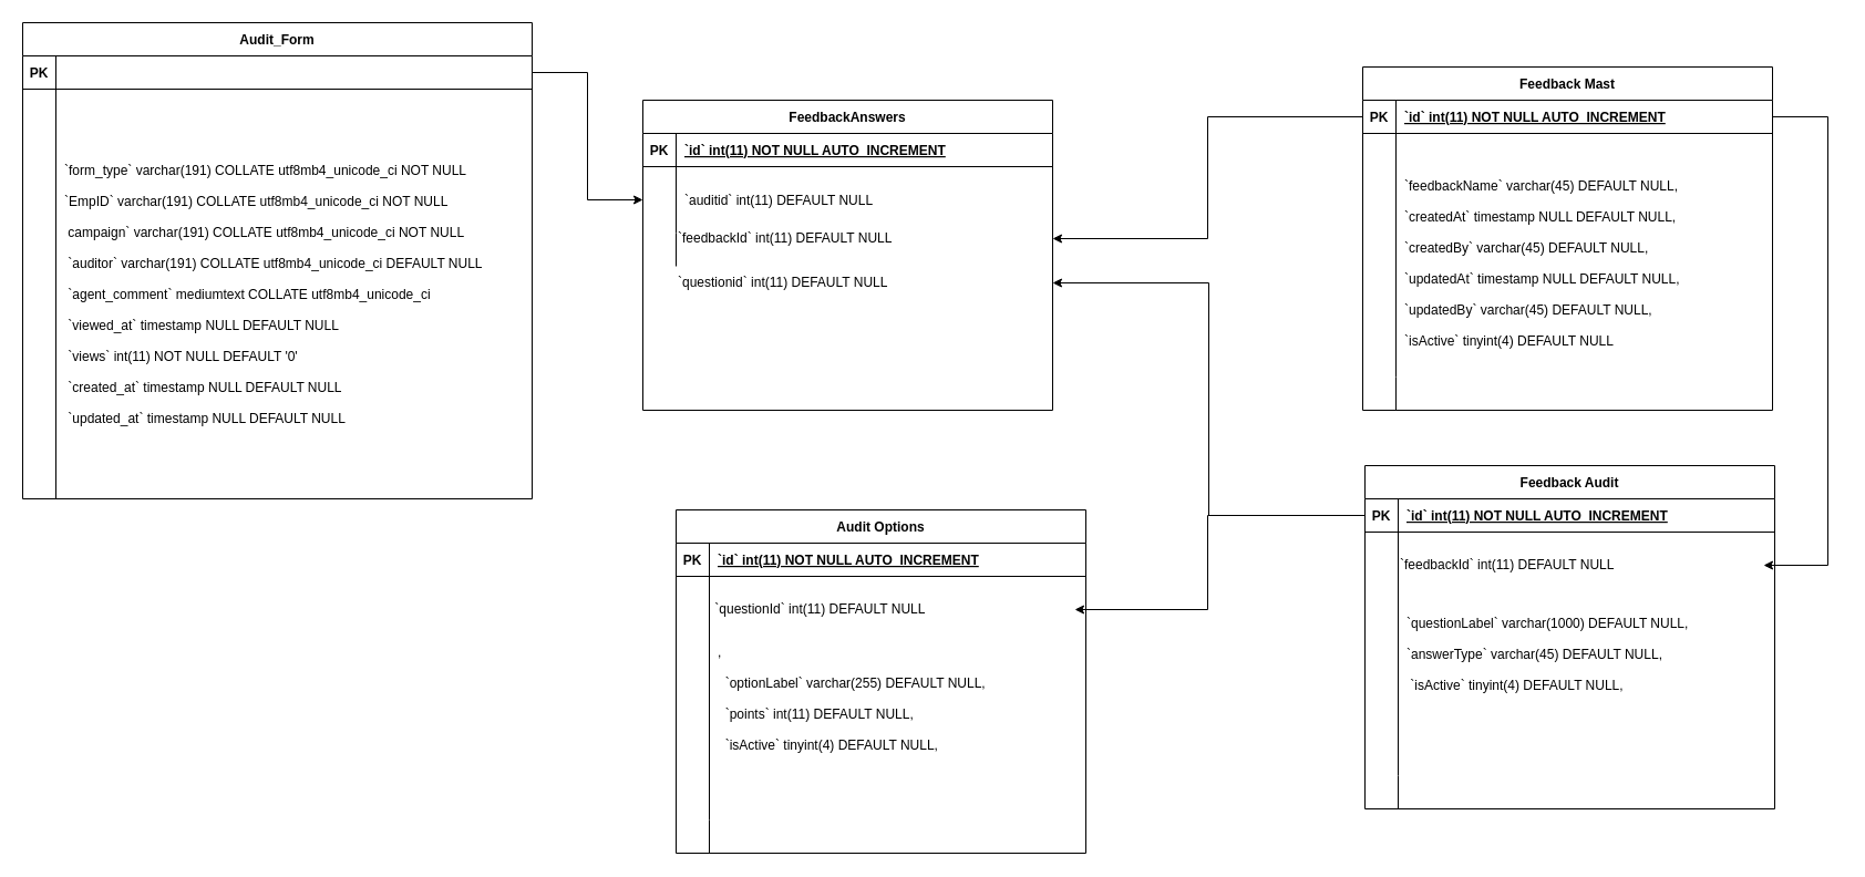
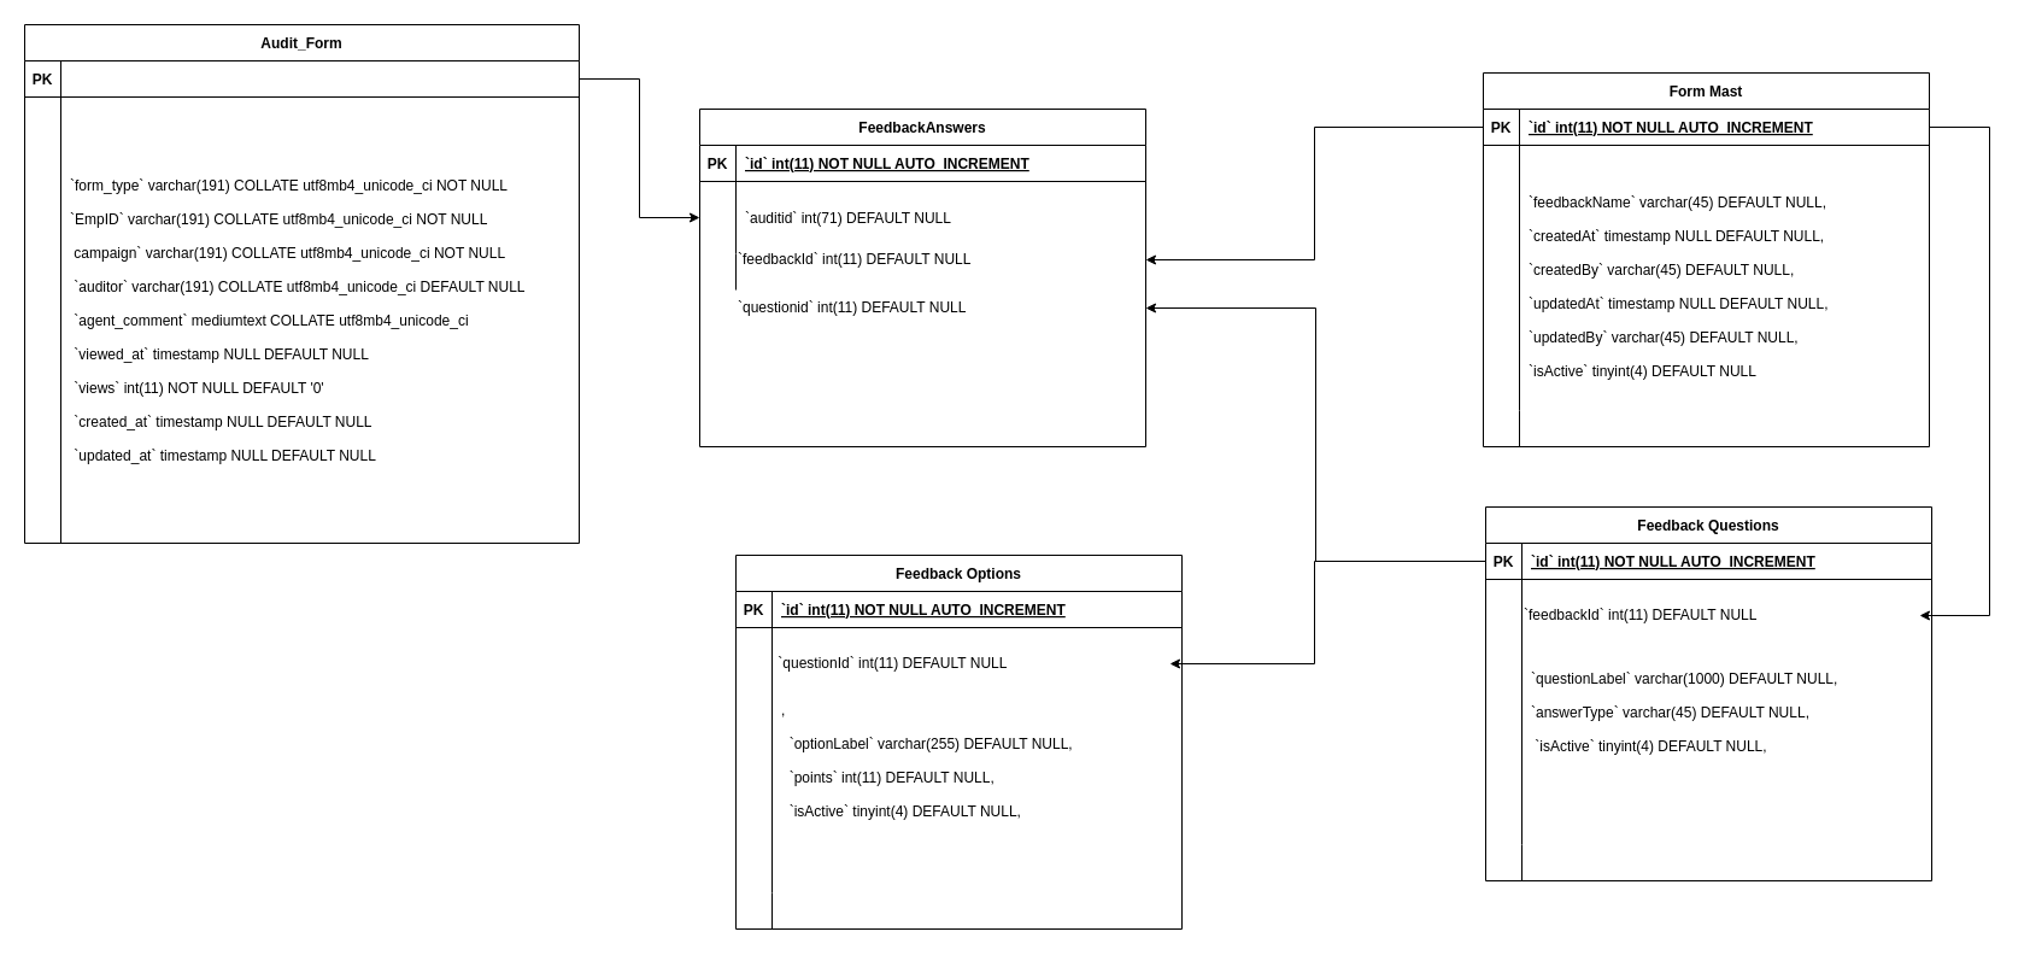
  <mxCell id="0" />
  <mxCell id="1" parent="0" />
  <mxCell id="2" value="FeedbackAnswers" style="shape=table;startSize=30;container=1;collapsible=1;childLayout=tableLayout;fixedRows=1;rowLines=0;fontStyle=1;align=center;resizeLast=1;" parent="1" vertex="1"><mxGeometry x="580" y="90" width="370" height="280" as="geometry" /></mxCell>
  <mxCell id="3" value="" style="shape=partialRectangle;collapsible=0;dropTarget=0;pointerEvents=0;fillColor=none;points=[[0,0.5],[1,0.5]];portConstraint=eastwest;top=0;left=0;right=0;bottom=1;" parent="2" vertex="1"><mxGeometry y="30" width="370" height="30" as="geometry" /></mxCell>
  <mxCell id="4" value="PK" style="shape=partialRectangle;overflow=hidden;connectable=0;fillColor=none;top=0;left=0;bottom=0;right=0;fontStyle=1;" parent="3" vertex="1"><mxGeometry width="30" height="30" as="geometry"><mxRectangle width="30" height="30" as="alternateBounds" /></mxGeometry></mxCell>
  <mxCell id="5" value="`id` int(11) NOT NULL AUTO_INCREMENT" style="shape=partialRectangle;overflow=hidden;connectable=0;fillColor=none;top=0;left=0;bottom=0;right=0;align=left;spacingLeft=6;fontStyle=5;" parent="3" vertex="1"><mxGeometry x="30" width="340" height="30" as="geometry"><mxRectangle width="340" height="30" as="alternateBounds" /></mxGeometry></mxCell>
  <mxCell id="6" value="" style="shape=partialRectangle;collapsible=0;dropTarget=0;pointerEvents=0;fillColor=none;points=[[0,0.5],[1,0.5]];portConstraint=eastwest;top=0;left=0;right=0;bottom=0;" parent="2" vertex="1"><mxGeometry y="60" width="370" height="60" as="geometry" /></mxCell>
  <mxCell id="7" value="" style="shape=partialRectangle;overflow=hidden;connectable=0;fillColor=none;top=0;left=0;bottom=0;right=0;" parent="6" vertex="1"><mxGeometry width="30" height="60" as="geometry"><mxRectangle width="30" height="60" as="alternateBounds" /></mxGeometry></mxCell>
- <mxCell id="8" value="`auditid` int(11) DEFAULT NULL" style="shape=partialRectangle;overflow=hidden;connectable=0;fillColor=none;top=0;left=0;bottom=0;right=0;align=left;spacingLeft=6;" parent="6" vertex="1"><mxGeometry x="30" width="340" height="60" as="geometry"><mxRectangle width="340" height="60" as="alternateBounds" /></mxGeometry></mxCell>
+ <mxCell id="8" value="`auditid` int(71) DEFAULT NULL" style="shape=partialRectangle;overflow=hidden;connectable=0;fillColor=none;top=0;left=0;bottom=0;right=0;align=left;spacingLeft=6;" parent="6" vertex="1"><mxGeometry x="30" width="340" height="60" as="geometry"><mxRectangle width="340" height="60" as="alternateBounds" /></mxGeometry></mxCell>
  <mxCell id="9" value="" style="shape=partialRectangle;collapsible=0;dropTarget=0;pointerEvents=0;fillColor=none;points=[[0,0.5],[1,0.5]];portConstraint=eastwest;top=0;left=0;right=0;bottom=0;" parent="2" vertex="1"><mxGeometry y="120" width="370" height="30" as="geometry" /></mxCell>
  <mxCell id="10" value="" style="shape=partialRectangle;overflow=hidden;connectable=0;fillColor=none;top=0;left=0;bottom=0;right=0;" parent="9" vertex="1"><mxGeometry width="30" height="30" as="geometry"><mxRectangle width="30" height="30" as="alternateBounds" /></mxGeometry></mxCell>
  <mxCell id="11" value="" style="shape=partialRectangle;overflow=hidden;connectable=0;fillColor=none;top=0;left=0;bottom=0;right=0;align=left;spacingLeft=6;" parent="9" vertex="1"><mxGeometry x="30" width="340" height="30" as="geometry"><mxRectangle width="340" height="30" as="alternateBounds" /></mxGeometry></mxCell>
  <mxCell id="12" value="Audit_Form" style="shape=table;startSize=30;container=1;collapsible=1;childLayout=tableLayout;fixedRows=1;rowLines=0;fontStyle=1;align=center;resizeLast=1;" parent="1" vertex="1"><mxGeometry x="20" y="20" width="460" height="430" as="geometry" /></mxCell>
  <mxCell id="13" value="" style="shape=partialRectangle;collapsible=0;dropTarget=0;pointerEvents=0;fillColor=none;points=[[0,0.5],[1,0.5]];portConstraint=eastwest;top=0;left=0;right=0;bottom=1;" parent="12" vertex="1"><mxGeometry y="30" width="460" height="30" as="geometry" /></mxCell>
  <mxCell id="14" value="PK" style="shape=partialRectangle;overflow=hidden;connectable=0;fillColor=none;top=0;left=0;bottom=0;right=0;fontStyle=1;" parent="13" vertex="1"><mxGeometry width="30" height="30" as="geometry"><mxRectangle width="30" height="30" as="alternateBounds" /></mxGeometry></mxCell>
  <mxCell id="15" value="" style="shape=partialRectangle;collapsible=0;dropTarget=0;pointerEvents=0;fillColor=none;points=[[0,0.5],[1,0.5]];portConstraint=eastwest;top=0;left=0;right=0;bottom=0;" parent="12" vertex="1"><mxGeometry y="60" width="460" height="370" as="geometry" /></mxCell>
  <mxCell id="16" value="" style="shape=partialRectangle;overflow=hidden;connectable=0;fillColor=none;top=0;left=0;bottom=0;right=0;" parent="15" vertex="1"><mxGeometry width="30" height="370" as="geometry"><mxRectangle width="30" height="370" as="alternateBounds" /></mxGeometry></mxCell>
  <mxCell id="17" value="`form_type` varchar(191) COLLATE utf8mb4_unicode_ci NOT NULL&#10;&#10;`EmpID` varchar(191) COLLATE utf8mb4_unicode_ci NOT NULL&#10;&#10; campaign` varchar(191) COLLATE utf8mb4_unicode_ci NOT NULL&#10;&#10; `auditor` varchar(191) COLLATE utf8mb4_unicode_ci DEFAULT NULL&#10;&#10; `agent_comment` mediumtext COLLATE utf8mb4_unicode_ci&#10;&#10; `viewed_at` timestamp NULL DEFAULT NULL&#10;&#10; `views` int(11) NOT NULL DEFAULT '0'&#10;&#10; `created_at` timestamp NULL DEFAULT NULL&#10;&#10; `updated_at` timestamp NULL DEFAULT NULL" style="shape=partialRectangle;overflow=hidden;connectable=0;fillColor=none;top=0;left=0;bottom=0;right=0;align=left;spacingLeft=6;" parent="15" vertex="1"><mxGeometry x="30" width="430" height="370" as="geometry"><mxRectangle width="430" height="370" as="alternateBounds" /></mxGeometry></mxCell>
- <mxCell id="18" value="Feedback Mast" style="shape=table;startSize=30;container=1;collapsible=1;childLayout=tableLayout;fixedRows=1;rowLines=0;fontStyle=1;align=center;resizeLast=1;" vertex="1" parent="1"><mxGeometry x="1230" y="60" width="370" height="310" as="geometry" /></mxCell>
+ <mxCell id="18" value="Form Mast" style="shape=table;startSize=30;container=1;collapsible=1;childLayout=tableLayout;fixedRows=1;rowLines=0;fontStyle=1;align=center;resizeLast=1;" vertex="1" parent="1"><mxGeometry x="1230" y="60" width="370" height="310" as="geometry" /></mxCell>
  <mxCell id="19" value="" style="shape=partialRectangle;collapsible=0;dropTarget=0;pointerEvents=0;fillColor=none;points=[[0,0.5],[1,0.5]];portConstraint=eastwest;top=0;left=0;right=0;bottom=1;" vertex="1" parent="18"><mxGeometry y="30" width="370" height="30" as="geometry" /></mxCell>
  <mxCell id="20" value="PK" style="shape=partialRectangle;overflow=hidden;connectable=0;fillColor=none;top=0;left=0;bottom=0;right=0;fontStyle=1;" vertex="1" parent="19"><mxGeometry width="30" height="30" as="geometry"><mxRectangle width="30" height="30" as="alternateBounds" /></mxGeometry></mxCell>
  <mxCell id="21" value="`id` int(11) NOT NULL AUTO_INCREMENT" style="shape=partialRectangle;overflow=hidden;connectable=0;fillColor=none;top=0;left=0;bottom=0;right=0;align=left;spacingLeft=6;fontStyle=5;" vertex="1" parent="19"><mxGeometry x="30" width="340" height="30" as="geometry"><mxRectangle width="340" height="30" as="alternateBounds" /></mxGeometry></mxCell>
  <mxCell id="22" value="" style="shape=partialRectangle;collapsible=0;dropTarget=0;pointerEvents=0;fillColor=none;points=[[0,0.5],[1,0.5]];portConstraint=eastwest;top=0;left=0;right=0;bottom=0;" vertex="1" parent="18"><mxGeometry y="60" width="370" height="220" as="geometry" /></mxCell>
  <mxCell id="23" value="" style="shape=partialRectangle;overflow=hidden;connectable=0;fillColor=none;top=0;left=0;bottom=0;right=0;" vertex="1" parent="22"><mxGeometry width="30" height="220" as="geometry"><mxRectangle width="30" height="220" as="alternateBounds" /></mxGeometry></mxCell>
  <mxCell id="24" value="&#10;`feedbackName` varchar(45) DEFAULT NULL,&#10;  &#10;`createdAt` timestamp NULL DEFAULT NULL,&#10;  &#10;`createdBy` varchar(45) DEFAULT NULL,&#10;  &#10;`updatedAt` timestamp NULL DEFAULT NULL,&#10;  &#10;`updatedBy` varchar(45) DEFAULT NULL,&#10;  &#10;`isActive` tinyint(4) DEFAULT NULL" style="shape=partialRectangle;overflow=hidden;connectable=0;fillColor=none;top=0;left=0;bottom=0;right=0;align=left;spacingLeft=6;" vertex="1" parent="22"><mxGeometry x="30" width="340" height="220" as="geometry"><mxRectangle width="340" height="220" as="alternateBounds" /></mxGeometry></mxCell>
  <mxCell id="25" value="" style="shape=partialRectangle;collapsible=0;dropTarget=0;pointerEvents=0;fillColor=none;points=[[0,0.5],[1,0.5]];portConstraint=eastwest;top=0;left=0;right=0;bottom=0;" vertex="1" parent="18"><mxGeometry y="280" width="370" height="30" as="geometry" /></mxCell>
  <mxCell id="26" value="" style="shape=partialRectangle;overflow=hidden;connectable=0;fillColor=none;top=0;left=0;bottom=0;right=0;" vertex="1" parent="25"><mxGeometry width="30" height="30" as="geometry"><mxRectangle width="30" height="30" as="alternateBounds" /></mxGeometry></mxCell>
  <mxCell id="27" value="" style="shape=partialRectangle;overflow=hidden;connectable=0;fillColor=none;top=0;left=0;bottom=0;right=0;align=left;spacingLeft=6;" vertex="1" parent="25"><mxGeometry x="30" width="340" height="30" as="geometry"><mxRectangle width="340" height="30" as="alternateBounds" /></mxGeometry></mxCell>
  <mxCell id="28" style="edgeStyle=orthogonalEdgeStyle;rounded=0;orthogonalLoop=1;jettySize=auto;html=1;exitX=1;exitY=0.5;exitDx=0;exitDy=0;" edge="1" parent="1" source="13" target="6"><mxGeometry relative="1" as="geometry" /></mxCell>
  <mxCell id="29" value="&lt;span style=&quot;&quot;&gt;`feedbackId` int(11) DEFAULT NULL&lt;/span&gt;" style="text;html=1;strokeColor=none;fillColor=none;align=left;verticalAlign=middle;whiteSpace=wrap;rounded=0;shadow=1;dashed=1;" vertex="1" parent="1"><mxGeometry x="610" y="200" width="340" height="30" as="geometry" /></mxCell>
  <mxCell id="30" style="edgeStyle=orthogonalEdgeStyle;rounded=0;orthogonalLoop=1;jettySize=auto;html=1;exitX=0;exitY=0.5;exitDx=0;exitDy=0;entryX=1;entryY=0.5;entryDx=0;entryDy=0;" edge="1" parent="1" source="19" target="29"><mxGeometry relative="1" as="geometry" /></mxCell>
  <mxCell id="31" value="" style="shape=partialRectangle;overflow=hidden;connectable=0;fillColor=none;top=0;left=0;bottom=0;right=0;align=left;spacingLeft=6;" vertex="1" parent="1"><mxGeometry x="1322" y="580" width="340" height="85" as="geometry"><mxRectangle width="340" height="380" as="alternateBounds" /></mxGeometry></mxCell>
  <mxCell id="32" value="&lt;span&gt;`questionid` int(11) DEFAULT NULL&lt;/span&gt;" style="text;html=1;strokeColor=none;fillColor=none;align=left;verticalAlign=middle;whiteSpace=wrap;rounded=0;shadow=1;dashed=1;" vertex="1" parent="1"><mxGeometry x="610" y="240" width="340" height="30" as="geometry" /></mxCell>
- <mxCell id="33" value="Feedback Audit" style="shape=table;startSize=30;container=1;collapsible=1;childLayout=tableLayout;fixedRows=1;rowLines=0;fontStyle=1;align=center;resizeLast=1;" vertex="1" parent="1"><mxGeometry x="1232" y="420" width="370" height="310" as="geometry" /></mxCell>
+ <mxCell id="33" value="Feedback Questions" style="shape=table;startSize=30;container=1;collapsible=1;childLayout=tableLayout;fixedRows=1;rowLines=0;fontStyle=1;align=center;resizeLast=1;" vertex="1" parent="1"><mxGeometry x="1232" y="420" width="370" height="310" as="geometry" /></mxCell>
  <mxCell id="34" value="" style="shape=partialRectangle;collapsible=0;dropTarget=0;pointerEvents=0;fillColor=none;points=[[0,0.5],[1,0.5]];portConstraint=eastwest;top=0;left=0;right=0;bottom=1;" vertex="1" parent="33"><mxGeometry y="30" width="370" height="30" as="geometry" /></mxCell>
  <mxCell id="35" value="PK" style="shape=partialRectangle;overflow=hidden;connectable=0;fillColor=none;top=0;left=0;bottom=0;right=0;fontStyle=1;" vertex="1" parent="34"><mxGeometry width="30" height="30" as="geometry"><mxRectangle width="30" height="30" as="alternateBounds" /></mxGeometry></mxCell>
  <mxCell id="36" value="`id` int(11) NOT NULL AUTO_INCREMENT" style="shape=partialRectangle;overflow=hidden;connectable=0;fillColor=none;top=0;left=0;bottom=0;right=0;align=left;spacingLeft=6;fontStyle=5;" vertex="1" parent="34"><mxGeometry x="30" width="340" height="30" as="geometry"><mxRectangle width="340" height="30" as="alternateBounds" /></mxGeometry></mxCell>
  <mxCell id="37" value="" style="shape=partialRectangle;collapsible=0;dropTarget=0;pointerEvents=0;fillColor=none;points=[[0,0.5],[1,0.5]];portConstraint=eastwest;top=0;left=0;right=0;bottom=0;" vertex="1" parent="33"><mxGeometry y="60" width="370" height="220" as="geometry" /></mxCell>
  <mxCell id="38" value="" style="shape=partialRectangle;overflow=hidden;connectable=0;fillColor=none;top=0;left=0;bottom=0;right=0;" vertex="1" parent="37"><mxGeometry width="30" height="220" as="geometry"><mxRectangle width="30" height="220" as="alternateBounds" /></mxGeometry></mxCell>
  <mxCell id="39" value="`questionLabel` varchar(1000) DEFAULT NULL,&#10;&#10;`answerType` varchar(45) DEFAULT NULL,&#10;&#10; `isActive` tinyint(4) DEFAULT NULL," style="shape=partialRectangle;overflow=hidden;connectable=0;fillColor=none;top=0;left=0;bottom=0;right=0;align=left;spacingLeft=6;" vertex="1" parent="37"><mxGeometry x="30" width="340" height="220" as="geometry"><mxRectangle width="340" height="220" as="alternateBounds" /></mxGeometry></mxCell>
  <mxCell id="40" value="" style="shape=partialRectangle;collapsible=0;dropTarget=0;pointerEvents=0;fillColor=none;points=[[0,0.5],[1,0.5]];portConstraint=eastwest;top=0;left=0;right=0;bottom=0;" vertex="1" parent="33"><mxGeometry y="280" width="370" height="30" as="geometry" /></mxCell>
  <mxCell id="41" value="" style="shape=partialRectangle;overflow=hidden;connectable=0;fillColor=none;top=0;left=0;bottom=0;right=0;" vertex="1" parent="40"><mxGeometry width="30" height="30" as="geometry"><mxRectangle width="30" height="30" as="alternateBounds" /></mxGeometry></mxCell>
  <mxCell id="42" value="" style="shape=partialRectangle;overflow=hidden;connectable=0;fillColor=none;top=0;left=0;bottom=0;right=0;align=left;spacingLeft=6;" vertex="1" parent="40"><mxGeometry x="30" width="340" height="30" as="geometry"><mxRectangle width="340" height="30" as="alternateBounds" /></mxGeometry></mxCell>
  <mxCell id="43" style="edgeStyle=orthogonalEdgeStyle;rounded=0;orthogonalLoop=1;jettySize=auto;html=1;exitX=0;exitY=0.5;exitDx=0;exitDy=0;entryX=1;entryY=0.5;entryDx=0;entryDy=0;" edge="1" parent="1" source="34" target="32"><mxGeometry relative="1" as="geometry" /></mxCell>
  <mxCell id="44" value="&lt;span style=&quot;&quot;&gt;`feedbackId` int(11) DEFAULT NULL&lt;/span&gt;" style="text;html=1;strokeColor=none;fillColor=none;align=left;verticalAlign=middle;whiteSpace=wrap;rounded=0;shadow=1;dashed=1;" vertex="1" parent="1"><mxGeometry x="1262" y="480" width="330" height="60" as="geometry" /></mxCell>
  <mxCell id="45" style="edgeStyle=orthogonalEdgeStyle;rounded=0;orthogonalLoop=1;jettySize=auto;html=1;exitX=1;exitY=0.5;exitDx=0;exitDy=0;entryX=1;entryY=0.5;entryDx=0;entryDy=0;" edge="1" parent="1" source="19" target="44"><mxGeometry relative="1" as="geometry"><Array as="points"><mxPoint x="1650" y="105" /><mxPoint x="1650" y="510" /></Array></mxGeometry></mxCell>
- <mxCell id="46" value="Audit Options" style="shape=table;startSize=30;container=1;collapsible=1;childLayout=tableLayout;fixedRows=1;rowLines=0;fontStyle=1;align=center;resizeLast=1;" vertex="1" parent="1"><mxGeometry x="610" y="460" width="370" height="310" as="geometry" /></mxCell>
+ <mxCell id="46" value="Feedback Options" style="shape=table;startSize=30;container=1;collapsible=1;childLayout=tableLayout;fixedRows=1;rowLines=0;fontStyle=1;align=center;resizeLast=1;" vertex="1" parent="1"><mxGeometry x="610" y="460" width="370" height="310" as="geometry" /></mxCell>
  <mxCell id="47" value="" style="shape=partialRectangle;collapsible=0;dropTarget=0;pointerEvents=0;fillColor=none;points=[[0,0.5],[1,0.5]];portConstraint=eastwest;top=0;left=0;right=0;bottom=1;" vertex="1" parent="46"><mxGeometry y="30" width="370" height="30" as="geometry" /></mxCell>
  <mxCell id="48" value="PK" style="shape=partialRectangle;overflow=hidden;connectable=0;fillColor=none;top=0;left=0;bottom=0;right=0;fontStyle=1;" vertex="1" parent="47"><mxGeometry width="30" height="30" as="geometry"><mxRectangle width="30" height="30" as="alternateBounds" /></mxGeometry></mxCell>
  <mxCell id="49" value="`id` int(11) NOT NULL AUTO_INCREMENT" style="shape=partialRectangle;overflow=hidden;connectable=0;fillColor=none;top=0;left=0;bottom=0;right=0;align=left;spacingLeft=6;fontStyle=5;" vertex="1" parent="47"><mxGeometry x="30" width="340" height="30" as="geometry"><mxRectangle width="340" height="30" as="alternateBounds" /></mxGeometry></mxCell>
  <mxCell id="50" value="" style="shape=partialRectangle;collapsible=0;dropTarget=0;pointerEvents=0;fillColor=none;points=[[0,0.5],[1,0.5]];portConstraint=eastwest;top=0;left=0;right=0;bottom=0;" vertex="1" parent="46"><mxGeometry y="60" width="370" height="220" as="geometry" /></mxCell>
  <mxCell id="51" value="" style="shape=partialRectangle;overflow=hidden;connectable=0;fillColor=none;top=0;left=0;bottom=0;right=0;" vertex="1" parent="50"><mxGeometry width="30" height="220" as="geometry"><mxRectangle width="30" height="220" as="alternateBounds" /></mxGeometry></mxCell>
  <mxCell id="52" value=",&#10;&#10;  `optionLabel` varchar(255) DEFAULT NULL,&#10;&#10;  `points` int(11) DEFAULT NULL,&#10;&#10;  `isActive` tinyint(4) DEFAULT NULL," style="shape=partialRectangle;overflow=hidden;connectable=0;fillColor=none;top=0;left=0;bottom=0;right=0;align=left;spacingLeft=6;" vertex="1" parent="50"><mxGeometry x="30" width="340" height="220" as="geometry"><mxRectangle width="340" height="220" as="alternateBounds" /></mxGeometry></mxCell>
  <mxCell id="53" value="" style="shape=partialRectangle;collapsible=0;dropTarget=0;pointerEvents=0;fillColor=none;points=[[0,0.5],[1,0.5]];portConstraint=eastwest;top=0;left=0;right=0;bottom=0;" vertex="1" parent="46"><mxGeometry y="280" width="370" height="30" as="geometry" /></mxCell>
  <mxCell id="54" value="" style="shape=partialRectangle;overflow=hidden;connectable=0;fillColor=none;top=0;left=0;bottom=0;right=0;" vertex="1" parent="53"><mxGeometry width="30" height="30" as="geometry"><mxRectangle width="30" height="30" as="alternateBounds" /></mxGeometry></mxCell>
  <mxCell id="55" value="" style="shape=partialRectangle;overflow=hidden;connectable=0;fillColor=none;top=0;left=0;bottom=0;right=0;align=left;spacingLeft=6;" vertex="1" parent="53"><mxGeometry x="30" width="340" height="30" as="geometry"><mxRectangle width="340" height="30" as="alternateBounds" /></mxGeometry></mxCell>
  <mxCell id="56" value="&lt;div style=&quot;padding: 0px ; margin: 0px&quot;&gt;&amp;nbsp;`questionId` int(11) DEFAULT NULL&lt;/div&gt;" style="text;html=1;strokeColor=none;fillColor=none;align=left;verticalAlign=middle;whiteSpace=wrap;rounded=0;shadow=1;dashed=1;" vertex="1" parent="1"><mxGeometry x="640" y="520" width="330" height="60" as="geometry" /></mxCell>
  <mxCell id="57" style="edgeStyle=orthogonalEdgeStyle;rounded=0;orthogonalLoop=1;jettySize=auto;html=1;exitX=0;exitY=0.5;exitDx=0;exitDy=0;entryX=1;entryY=0.5;entryDx=0;entryDy=0;" edge="1" parent="1" source="34" target="56"><mxGeometry relative="1" as="geometry"><Array as="points"><mxPoint x="1090" y="465" /><mxPoint x="1090" y="550" /></Array></mxGeometry></mxCell>
